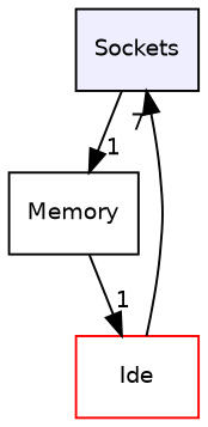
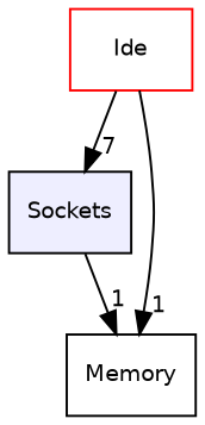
  digraph {
    compound=true
    node [fontname=Helvetica fontsize=10 shape=box style=filled]
    edge [headlabel=1 labeldistance=1.5 labelfontname=Helvetica labelfontsize=10]
    n1 [fillcolor="#eeeeff" label=Sockets pencolor=black]
    n2 [label=Memory style=""]
    n3 [color=red fillcolor=white label=Ide]
    n1 -> n2
    n3 -> n1 [headlabel=7]
-   n2 -> n3
+   n3 -> n2
  }
